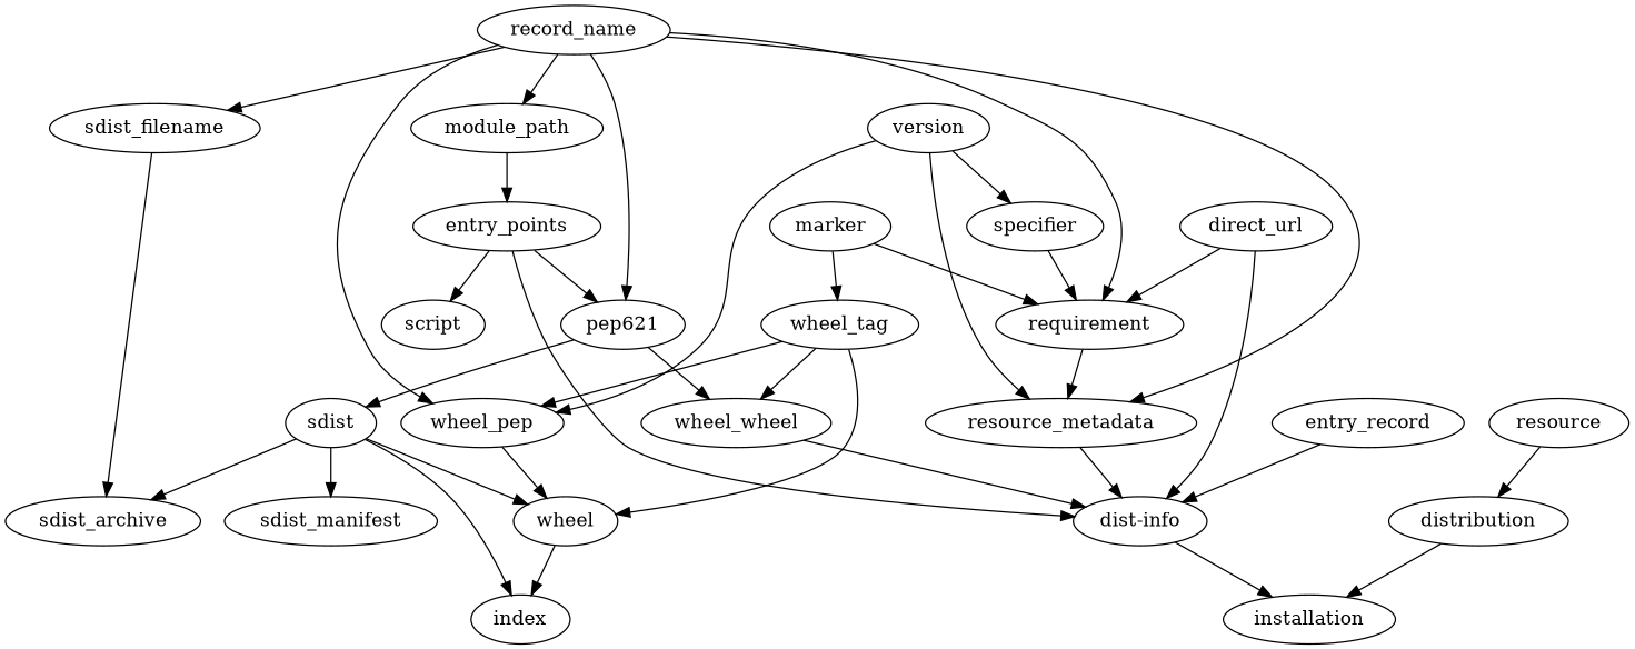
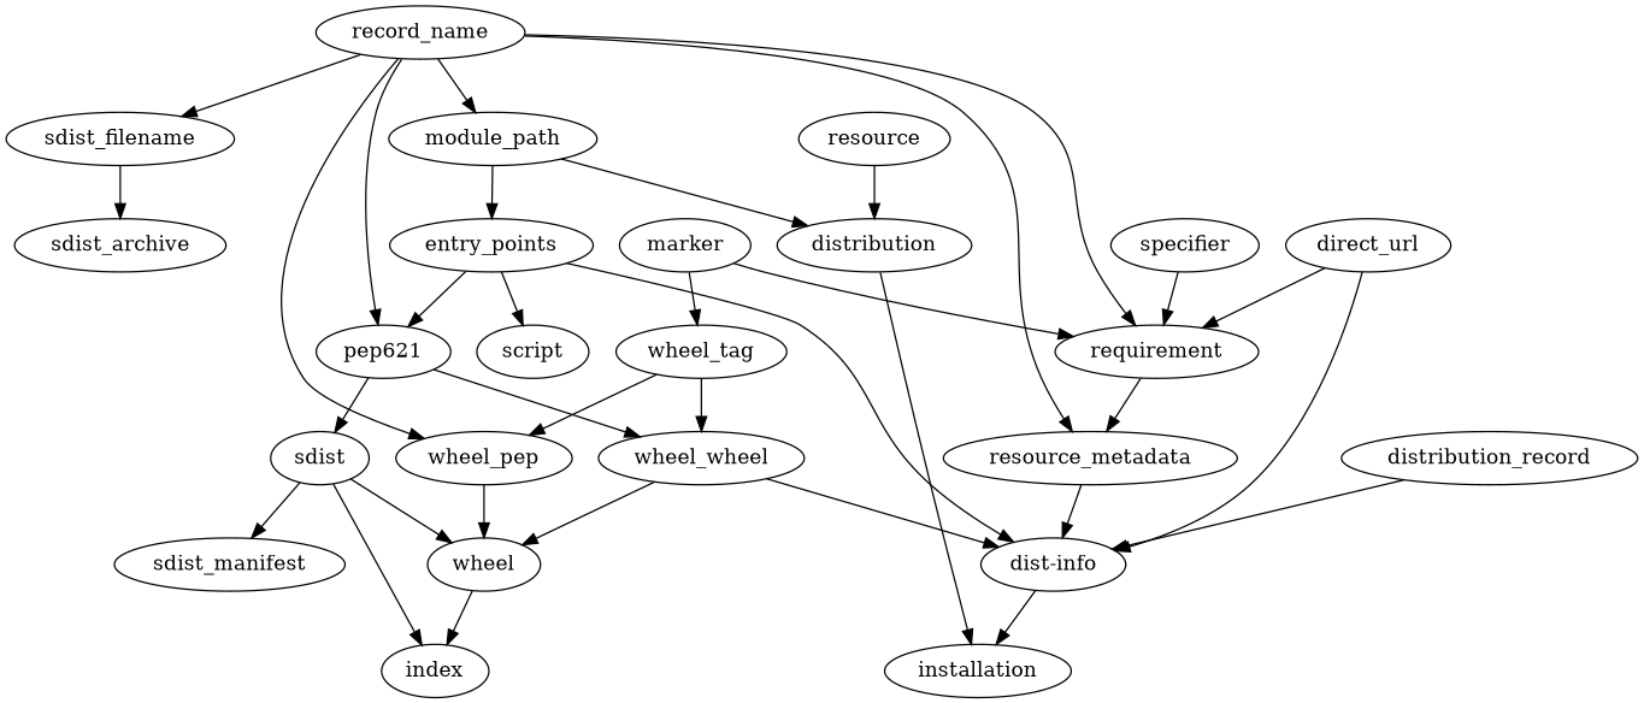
  strict digraph {
    n1 [label=record_name]
    requirement
    n3 [label=resource_metadata]
    pep621
    n5 [label=wheel_pep]
    sdist_filename
    module_path
    "dist-info"
    sdist
    n10 [label=wheel_wheel]
    wheel
    sdist_archive
    entry_points
    distribution
    specifier
    marker
    wheel_tag
    direct_url
    installation
-   version
    script
    index
    sdist_manifest
-   distribution_record [label=entry_record]
+   distribution_record
    resource
    n1 -> requirement
    n1 -> n3
    n1 -> pep621
    n1 -> n5
    n1 -> sdist_filename
    n1 -> module_path
    requirement -> n3
    n3 -> "dist-info"
    pep621 -> sdist
    pep621 -> n10
    n5 -> wheel
    sdist_filename -> sdist_archive
    module_path -> entry_points
+   module_path -> distribution
    "dist-info" -> installation
    sdist -> wheel
-   sdist -> sdist_archive
    sdist -> index
    sdist -> sdist_manifest
    n10 -> "dist-info"
-   wheel_tag -> wheel
+   n10 -> wheel
    wheel -> index
    entry_points -> pep621
    entry_points -> "dist-info"
    entry_points -> script
    distribution -> installation
    specifier -> requirement
    marker -> requirement
    marker -> wheel_tag
    wheel_tag -> n5
    wheel_tag -> n10
    direct_url -> requirement
    direct_url -> "dist-info"
-   version -> n3
-   version -> n5
-   version -> specifier
    distribution_record -> "dist-info"
    resource -> distribution
  }
